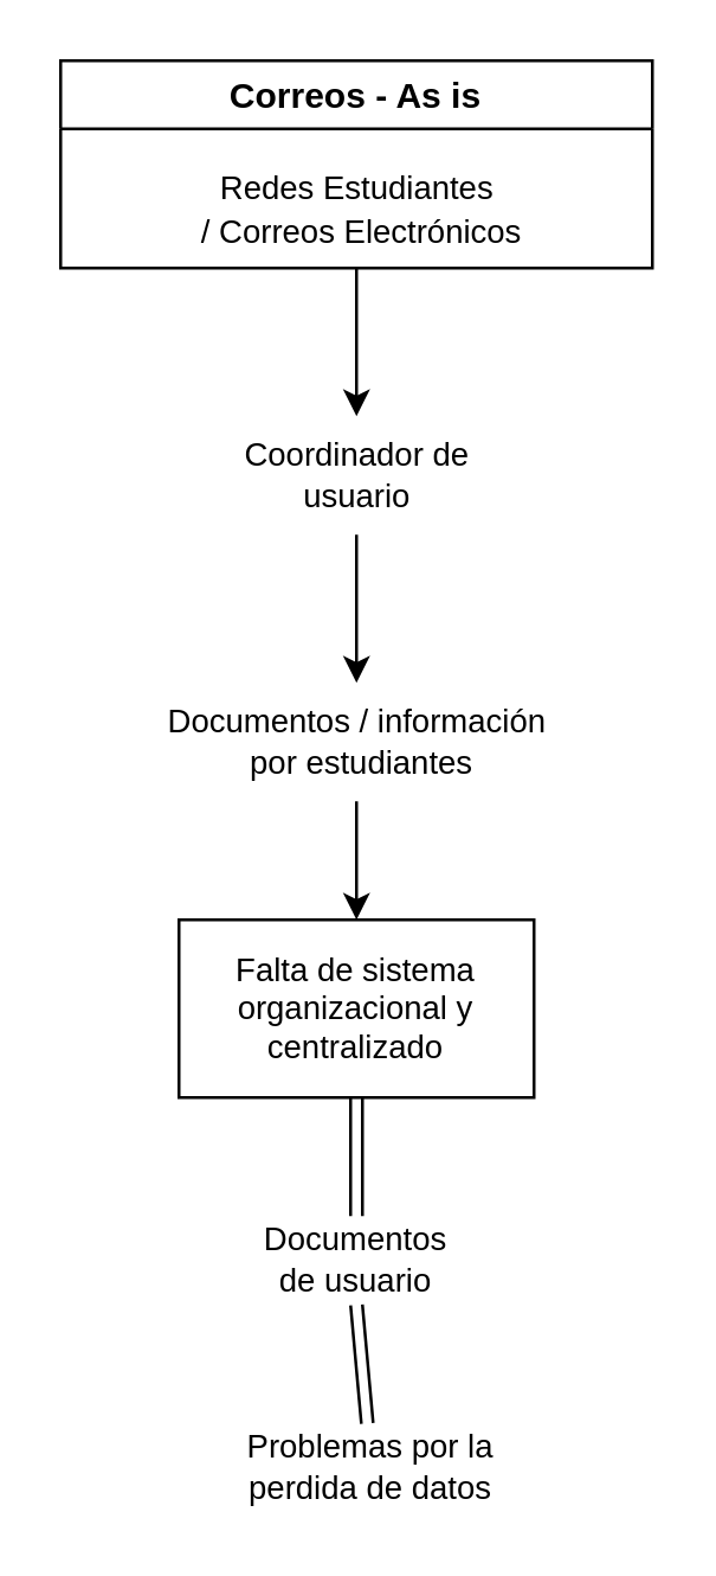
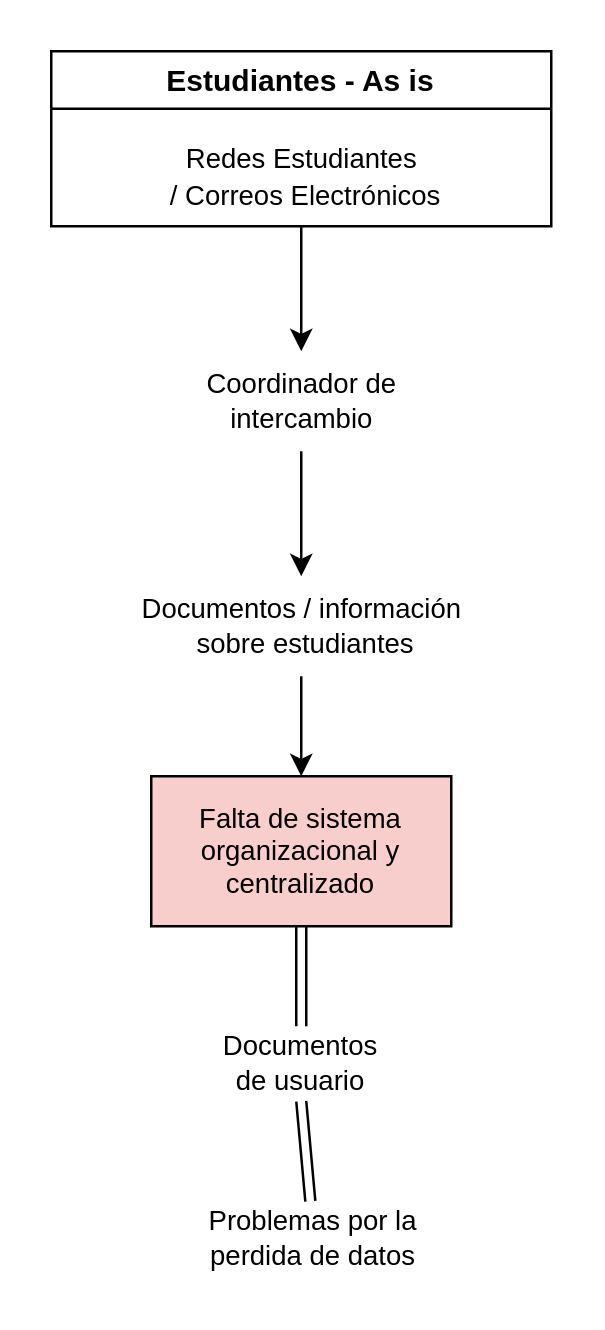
  <mxCell id="0" />
  <mxCell id="1" parent="0" />
- <mxCell id="2" value="Correos - As is" style="swimlane;" vertex="1" parent="1"><mxGeometry x="20" y="20" width="200" height="70" as="geometry" /></mxCell>
+ <mxCell id="2" value="Estudiantes - As is" style="swimlane;" vertex="1" parent="1"><mxGeometry x="20" y="20" width="200" height="70" as="geometry" /></mxCell>
  <mxCell id="3" value="&lt;font style=&quot;font-size: 11px;&quot;&gt;Redes Estudiantes&lt;br&gt;&amp;nbsp;/ Correos Electrónicos&lt;/font&gt;" style="text;html=1;align=center;verticalAlign=middle;resizable=0;points=[];autosize=1;strokeColor=none;fillColor=none;" vertex="1" parent="2"><mxGeometry x="35" y="30" width="130" height="40" as="geometry" /></mxCell>
  <mxCell id="4" style="edgeStyle=none;html=1;fontSize=11;" edge="1" parent="1" source="3"><mxGeometry relative="1" as="geometry"><mxPoint x="120" y="140" as="targetPoint" /></mxGeometry></mxCell>
  <mxCell id="5" style="edgeStyle=none;html=1;fontSize=11;" edge="1" parent="1" source="6"><mxGeometry relative="1" as="geometry"><mxPoint x="120" y="230" as="targetPoint" /></mxGeometry></mxCell>
- <mxCell id="6" value="Coordinador de &lt;br&gt;usuario" style="text;html=1;align=center;verticalAlign=middle;resizable=0;points=[];autosize=1;strokeColor=none;fillColor=none;fontSize=11;" vertex="1" parent="1"><mxGeometry x="70" y="140" width="100" height="40" as="geometry" /></mxCell>
+ <mxCell id="6" value="Coordinador de &lt;br&gt;intercambio" style="text;html=1;align=center;verticalAlign=middle;resizable=0;points=[];autosize=1;strokeColor=none;fillColor=none;fontSize=11;" vertex="1" parent="1"><mxGeometry x="70" y="140" width="100" height="40" as="geometry" /></mxCell>
  <mxCell id="7" style="edgeStyle=none;html=1;fontSize=11;" edge="1" parent="1" source="8"><mxGeometry relative="1" as="geometry"><mxPoint x="120" y="310" as="targetPoint" /></mxGeometry></mxCell>
- <mxCell id="8" value="Documentos / información&lt;br&gt;&amp;nbsp;por estudiantes" style="text;html=1;align=center;verticalAlign=middle;resizable=0;points=[];autosize=1;strokeColor=none;fillColor=none;fontSize=11;" vertex="1" parent="1"><mxGeometry x="45" y="230" width="150" height="40" as="geometry" /></mxCell>
+ <mxCell id="8" value="Documentos / información&lt;br&gt;&amp;nbsp;sobre estudiantes" style="text;html=1;align=center;verticalAlign=middle;resizable=0;points=[];autosize=1;strokeColor=none;fillColor=none;fontSize=11;" vertex="1" parent="1"><mxGeometry x="45" y="230" width="150" height="40" as="geometry" /></mxCell>
  <mxCell id="9" style="edgeStyle=none;html=1;entryX=0.5;entryY=0;entryDx=0;entryDy=0;fontSize=11;shape=link;" edge="1" parent="1" source="10" target="11"><mxGeometry relative="1" as="geometry" /></mxCell>
- <mxCell id="10" value="Falta de sistema organizacional y centralizado" style="rounded=0;whiteSpace=wrap;html=1;fontSize=11;" vertex="1" parent="1"><mxGeometry x="60" y="310" width="120" height="60" as="geometry" /></mxCell>
+ <mxCell id="10" value="Falta de sistema organizacional y centralizado" style="rounded=0;whiteSpace=wrap;html=1;fontSize=11;fillColor=#f8cecc;" vertex="1" parent="1"><mxGeometry x="60" y="310" width="120" height="60" as="geometry" /></mxCell>
  <mxCell id="11" value="Documentos de usuario" style="text;html=1;strokeColor=none;fillColor=none;align=center;verticalAlign=middle;whiteSpace=wrap;rounded=0;fontSize=11;" vertex="1" parent="1"><mxGeometry x="90" y="410" width="60" height="30" as="geometry" /></mxCell>
  <mxCell id="12" style="edgeStyle=none;shape=link;html=1;entryX=0.5;entryY=1;entryDx=0;entryDy=0;fontSize=11;" edge="1" parent="1" source="13" target="11"><mxGeometry relative="1" as="geometry" /></mxCell>
  <mxCell id="13" value="Problemas por la perdida de datos" style="text;html=1;strokeColor=none;fillColor=none;align=center;verticalAlign=middle;whiteSpace=wrap;rounded=0;fontSize=11;" vertex="1" parent="1"><mxGeometry x="80" y="480" width="90" height="30" as="geometry" /></mxCell>
